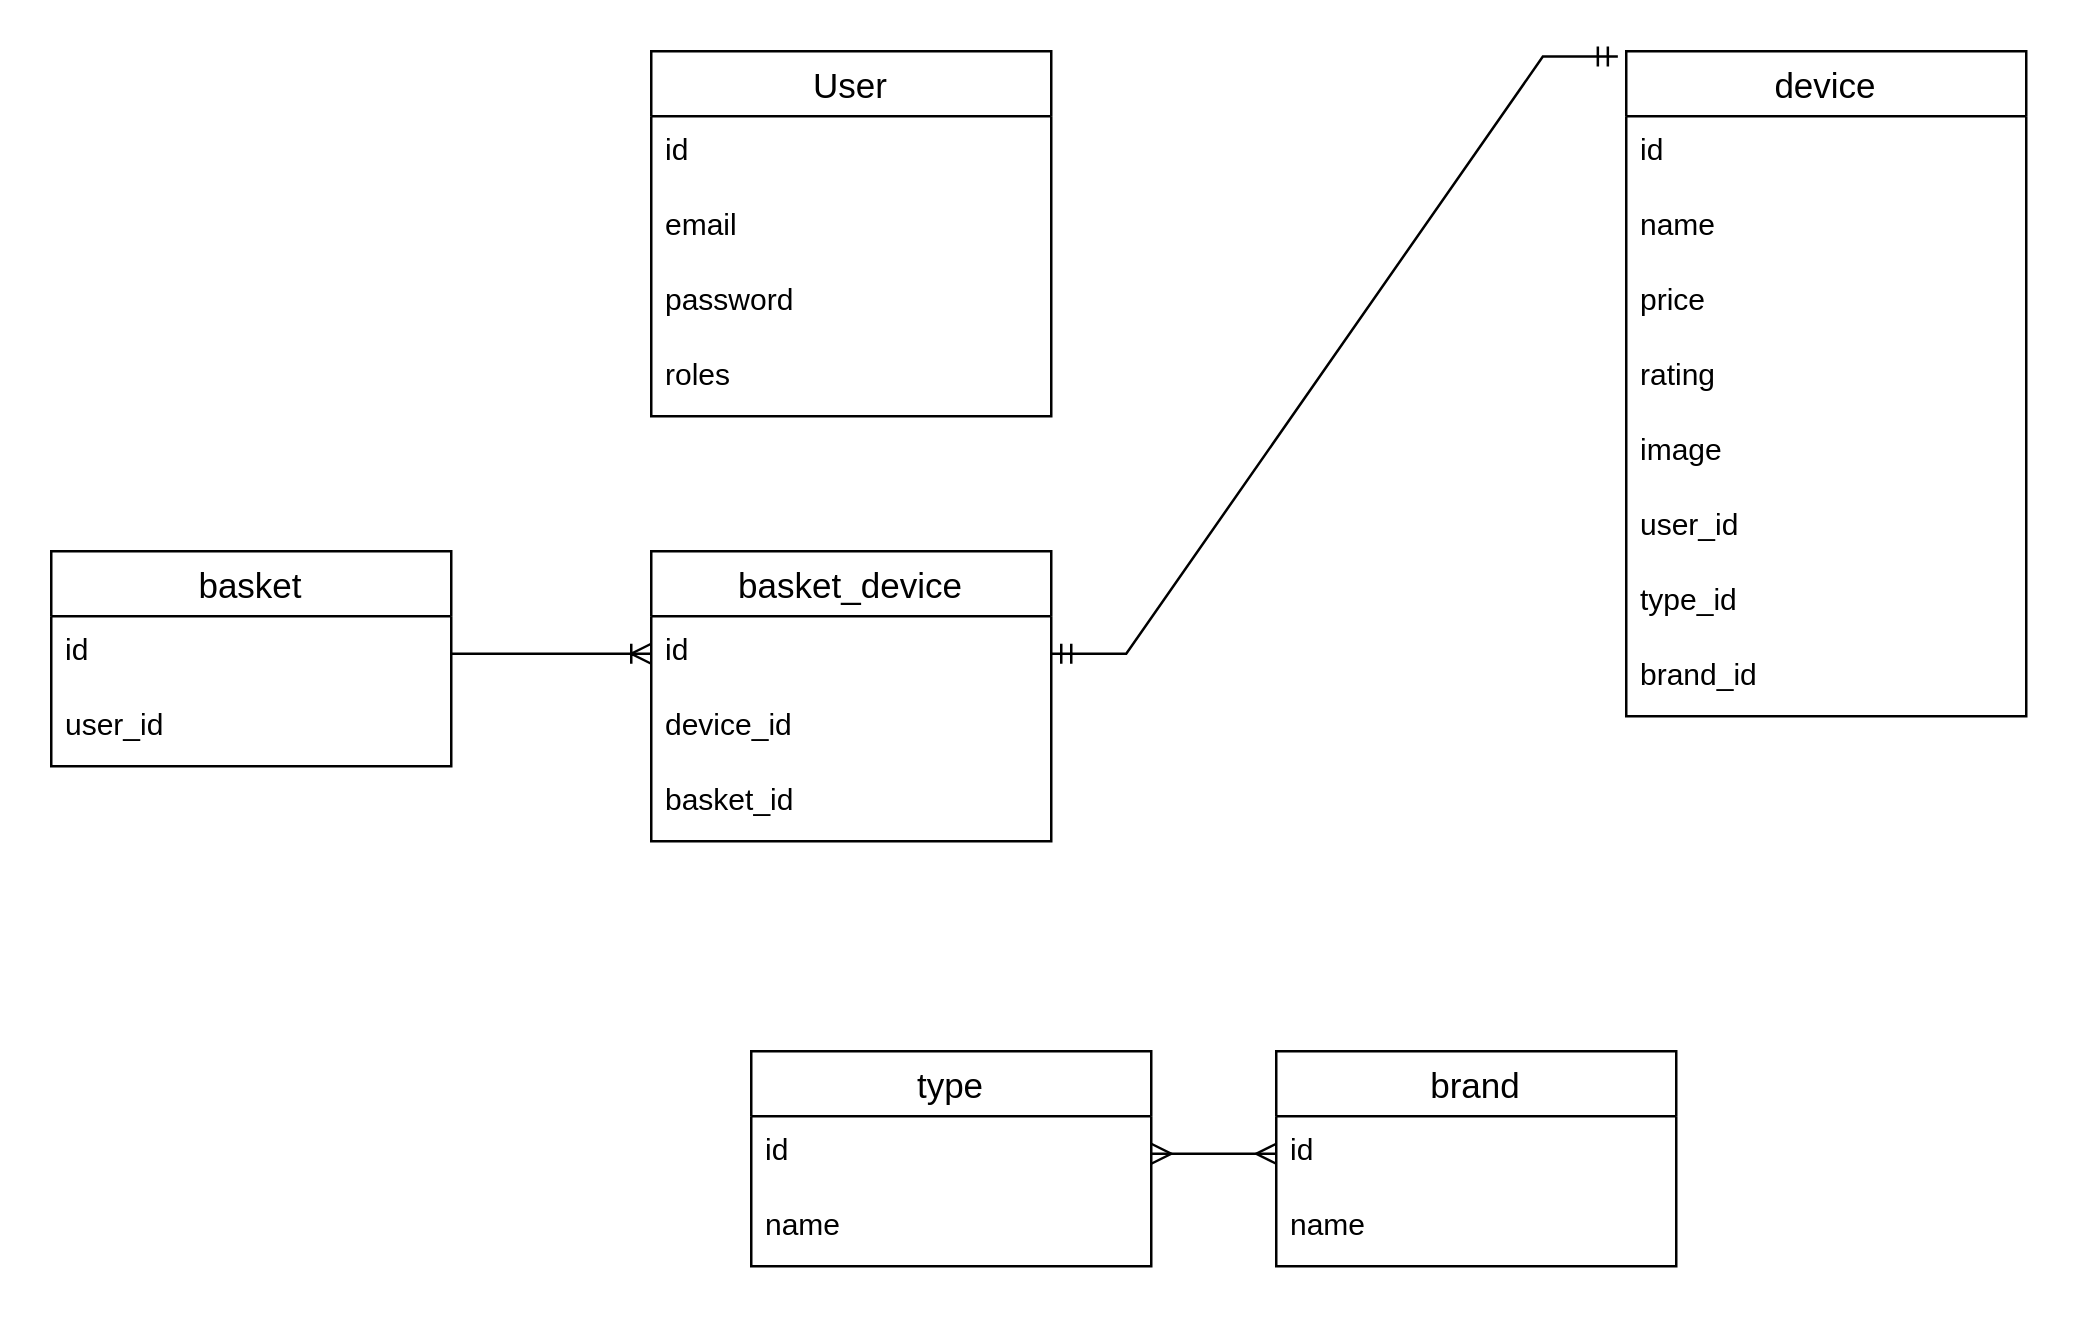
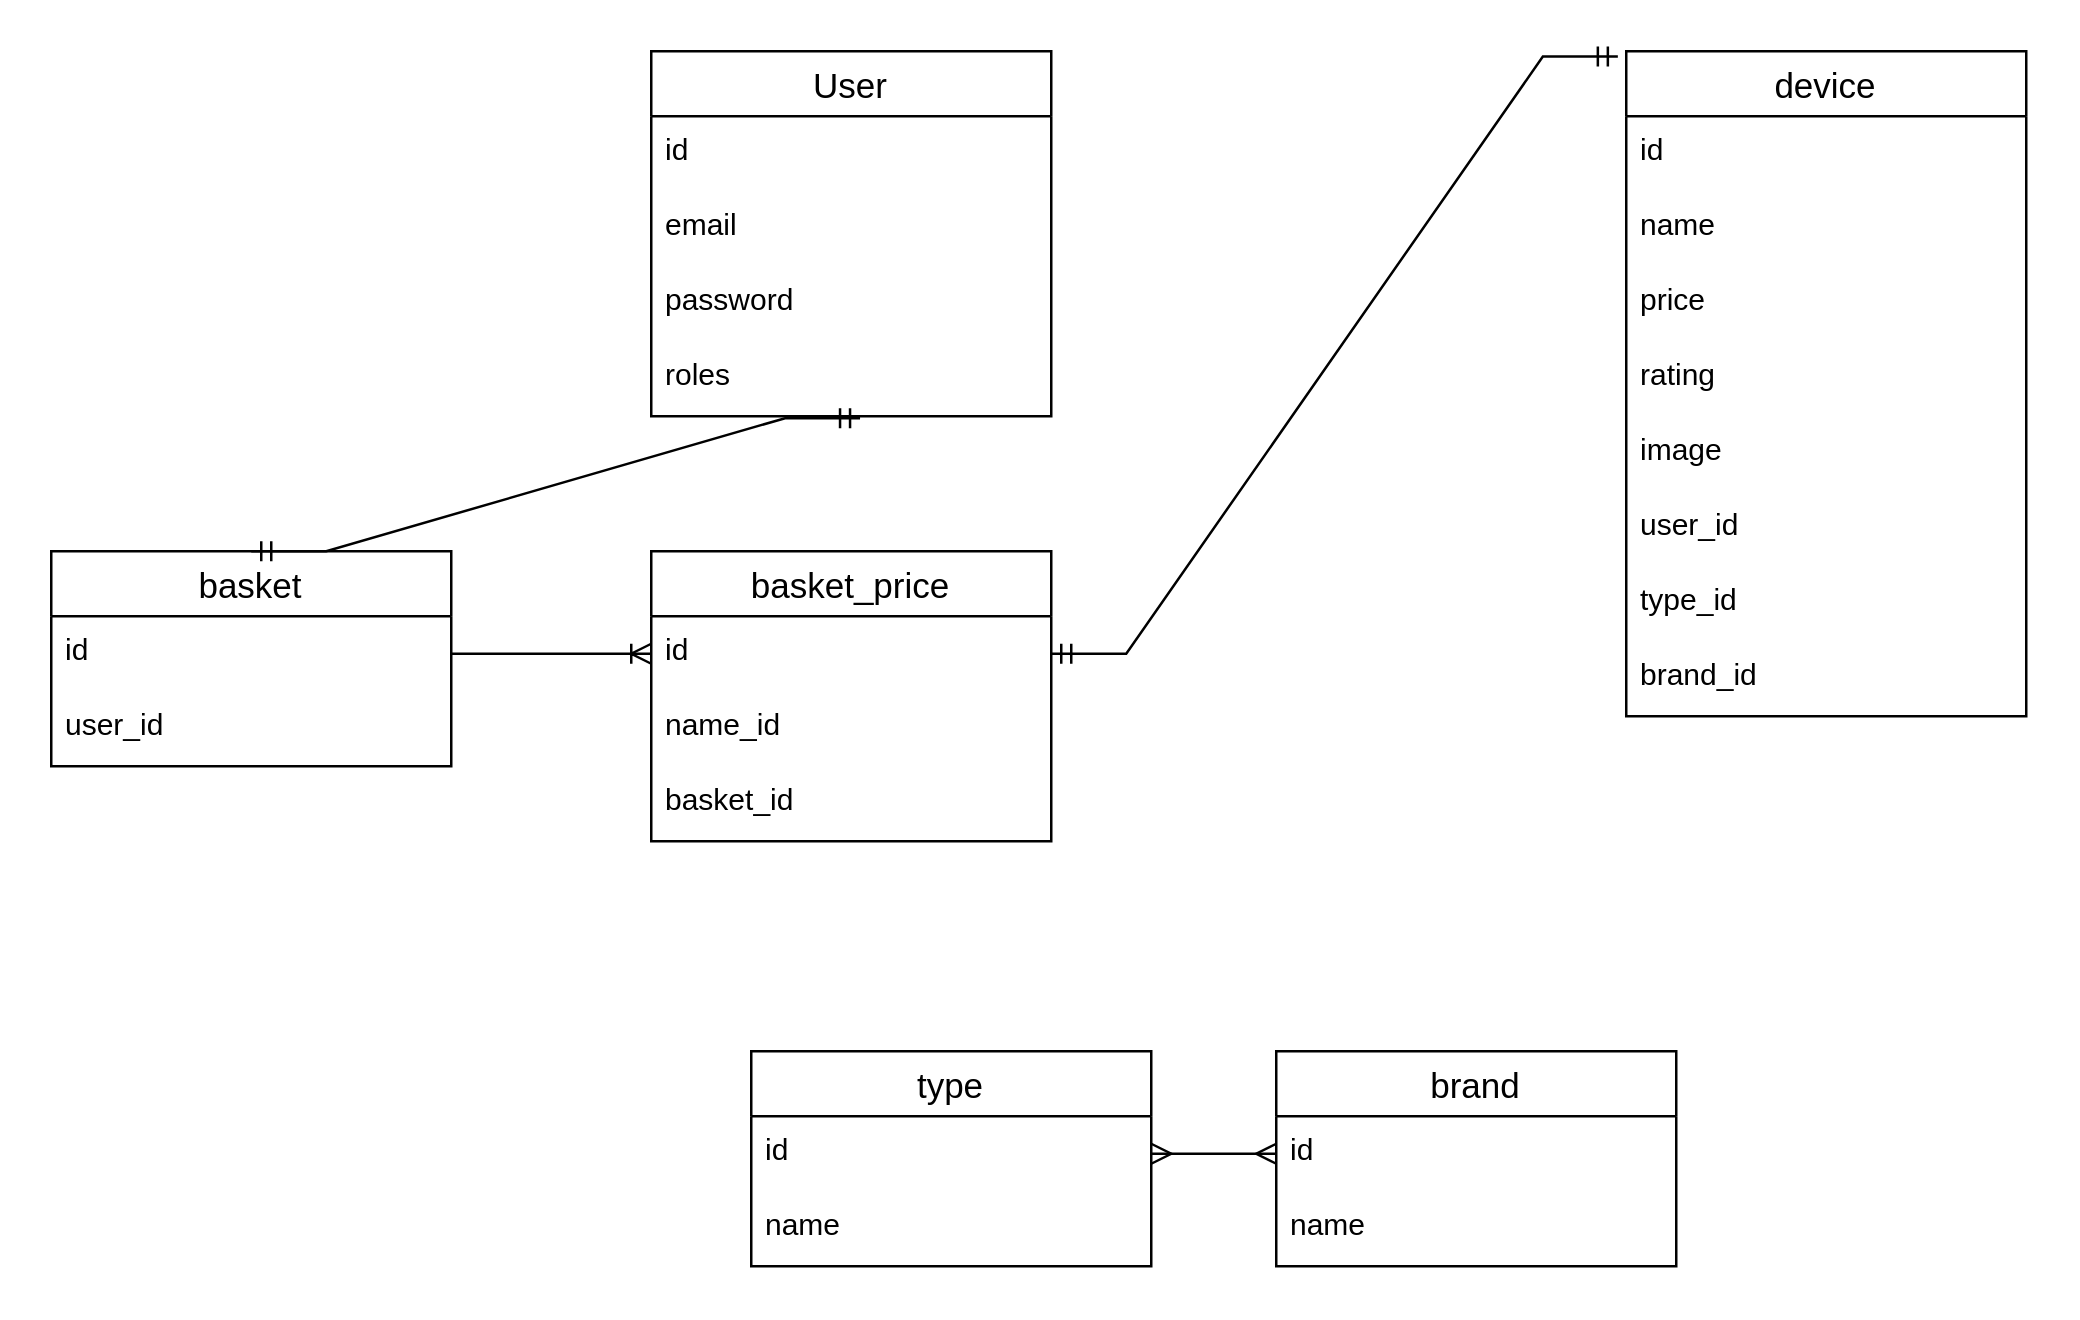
  <mxCell id="0" />
  <mxCell id="1" parent="0" />
  <mxCell id="2" value="User" style="swimlane;fontStyle=0;childLayout=stackLayout;horizontal=1;startSize=26;horizontalStack=0;resizeParent=1;resizeParentMax=0;resizeLast=0;collapsible=1;marginBottom=0;align=center;fontSize=14;" parent="1" vertex="1"><mxGeometry x="260" y="20" width="160" height="146" as="geometry" /></mxCell>
  <mxCell id="3" value="id" style="text;strokeColor=none;fillColor=none;spacingLeft=4;spacingRight=4;overflow=hidden;rotatable=0;points=[[0,0.5],[1,0.5]];portConstraint=eastwest;fontSize=12;" parent="2" vertex="1"><mxGeometry y="26" width="160" height="30" as="geometry" /></mxCell>
  <mxCell id="4" value="email" style="text;strokeColor=none;fillColor=none;spacingLeft=4;spacingRight=4;overflow=hidden;rotatable=0;points=[[0,0.5],[1,0.5]];portConstraint=eastwest;fontSize=12;" parent="2" vertex="1"><mxGeometry y="56" width="160" height="30" as="geometry" /></mxCell>
  <mxCell id="5" value="password" style="text;strokeColor=none;fillColor=none;spacingLeft=4;spacingRight=4;overflow=hidden;rotatable=0;points=[[0,0.5],[1,0.5]];portConstraint=eastwest;fontSize=12;" parent="2" vertex="1"><mxGeometry y="86" width="160" height="30" as="geometry" /></mxCell>
  <mxCell id="6" value="roles" style="text;strokeColor=none;fillColor=none;spacingLeft=4;spacingRight=4;overflow=hidden;rotatable=0;points=[[0,0.5],[1,0.5]];portConstraint=eastwest;fontSize=12;" parent="2" vertex="1"><mxGeometry y="116" width="160" height="30" as="geometry" /></mxCell>
  <mxCell id="7" value="basket" style="swimlane;fontStyle=0;childLayout=stackLayout;horizontal=1;startSize=26;horizontalStack=0;resizeParent=1;resizeParentMax=0;resizeLast=0;collapsible=1;marginBottom=0;align=center;fontSize=14;" parent="1" vertex="1"><mxGeometry x="20" y="220" width="160" height="86" as="geometry" /></mxCell>
  <mxCell id="8" value="id" style="text;strokeColor=none;fillColor=none;spacingLeft=4;spacingRight=4;overflow=hidden;rotatable=0;points=[[0,0.5],[1,0.5]];portConstraint=eastwest;fontSize=12;" parent="7" vertex="1"><mxGeometry y="26" width="160" height="30" as="geometry" /></mxCell>
  <mxCell id="9" value="user_id" style="text;strokeColor=none;fillColor=none;spacingLeft=4;spacingRight=4;overflow=hidden;rotatable=0;points=[[0,0.5],[1,0.5]];portConstraint=eastwest;fontSize=12;" parent="7" vertex="1"><mxGeometry y="56" width="160" height="30" as="geometry" /></mxCell>
  <mxCell id="10" value="device" style="swimlane;fontStyle=0;childLayout=stackLayout;horizontal=1;startSize=26;horizontalStack=0;resizeParent=1;resizeParentMax=0;resizeLast=0;collapsible=1;marginBottom=0;align=center;fontSize=14;" parent="1" vertex="1"><mxGeometry x="650" y="20" width="160" height="266" as="geometry" /></mxCell>
  <mxCell id="11" value="id" style="text;strokeColor=none;fillColor=none;spacingLeft=4;spacingRight=4;overflow=hidden;rotatable=0;points=[[0,0.5],[1,0.5]];portConstraint=eastwest;fontSize=12;" parent="10" vertex="1"><mxGeometry y="26" width="160" height="30" as="geometry" /></mxCell>
  <mxCell id="12" value="name" style="text;strokeColor=none;fillColor=none;spacingLeft=4;spacingRight=4;overflow=hidden;rotatable=0;points=[[0,0.5],[1,0.5]];portConstraint=eastwest;fontSize=12;" parent="10" vertex="1"><mxGeometry y="56" width="160" height="30" as="geometry" /></mxCell>
  <mxCell id="13" value="price" style="text;strokeColor=none;fillColor=none;spacingLeft=4;spacingRight=4;overflow=hidden;rotatable=0;points=[[0,0.5],[1,0.5]];portConstraint=eastwest;fontSize=12;" parent="10" vertex="1"><mxGeometry y="86" width="160" height="30" as="geometry" /></mxCell>
  <mxCell id="14" value="rating" style="text;strokeColor=none;fillColor=none;spacingLeft=4;spacingRight=4;overflow=hidden;rotatable=0;points=[[0,0.5],[1,0.5]];portConstraint=eastwest;fontSize=12;" parent="10" vertex="1"><mxGeometry y="116" width="160" height="30" as="geometry" /></mxCell>
  <mxCell id="15" value="image" style="text;strokeColor=none;fillColor=none;spacingLeft=4;spacingRight=4;overflow=hidden;rotatable=0;points=[[0,0.5],[1,0.5]];portConstraint=eastwest;fontSize=12;" parent="10" vertex="1"><mxGeometry y="146" width="160" height="30" as="geometry" /></mxCell>
  <mxCell id="16" value="user_id" style="text;strokeColor=none;fillColor=none;spacingLeft=4;spacingRight=4;overflow=hidden;rotatable=0;points=[[0,0.5],[1,0.5]];portConstraint=eastwest;fontSize=12;" parent="10" vertex="1"><mxGeometry y="176" width="160" height="30" as="geometry" /></mxCell>
  <mxCell id="17" value="type_id" style="text;strokeColor=none;fillColor=none;spacingLeft=4;spacingRight=4;overflow=hidden;rotatable=0;points=[[0,0.5],[1,0.5]];portConstraint=eastwest;fontSize=12;" parent="10" vertex="1"><mxGeometry y="206" width="160" height="30" as="geometry" /></mxCell>
  <mxCell id="18" value="brand_id" style="text;strokeColor=none;fillColor=none;spacingLeft=4;spacingRight=4;overflow=hidden;rotatable=0;points=[[0,0.5],[1,0.5]];portConstraint=eastwest;fontSize=12;" parent="10" vertex="1"><mxGeometry y="236" width="160" height="30" as="geometry" /></mxCell>
  <mxCell id="19" value="type" style="swimlane;fontStyle=0;childLayout=stackLayout;horizontal=1;startSize=26;horizontalStack=0;resizeParent=1;resizeParentMax=0;resizeLast=0;collapsible=1;marginBottom=0;align=center;fontSize=14;" parent="1" vertex="1"><mxGeometry x="300" y="420" width="160" height="86" as="geometry" /></mxCell>
  <mxCell id="20" value="id" style="text;strokeColor=none;fillColor=none;spacingLeft=4;spacingRight=4;overflow=hidden;rotatable=0;points=[[0,0.5],[1,0.5]];portConstraint=eastwest;fontSize=12;" parent="19" vertex="1"><mxGeometry y="26" width="160" height="30" as="geometry" /></mxCell>
  <mxCell id="21" value="name" style="text;strokeColor=none;fillColor=none;spacingLeft=4;spacingRight=4;overflow=hidden;rotatable=0;points=[[0,0.5],[1,0.5]];portConstraint=eastwest;fontSize=12;" parent="19" vertex="1"><mxGeometry y="56" width="160" height="30" as="geometry" /></mxCell>
  <mxCell id="22" value="brand" style="swimlane;fontStyle=0;childLayout=stackLayout;horizontal=1;startSize=26;horizontalStack=0;resizeParent=1;resizeParentMax=0;resizeLast=0;collapsible=1;marginBottom=0;align=center;fontSize=14;" parent="1" vertex="1"><mxGeometry x="510" y="420" width="160" height="86" as="geometry" /></mxCell>
  <mxCell id="23" value="id" style="text;strokeColor=none;fillColor=none;spacingLeft=4;spacingRight=4;overflow=hidden;rotatable=0;points=[[0,0.5],[1,0.5]];portConstraint=eastwest;fontSize=12;" parent="22" vertex="1"><mxGeometry y="26" width="160" height="30" as="geometry" /></mxCell>
  <mxCell id="24" value="name" style="text;strokeColor=none;fillColor=none;spacingLeft=4;spacingRight=4;overflow=hidden;rotatable=0;points=[[0,0.5],[1,0.5]];portConstraint=eastwest;fontSize=12;" parent="22" vertex="1"><mxGeometry y="56" width="160" height="30" as="geometry" /></mxCell>
+ <mxCell id="25" value="" style="edgeStyle=entityRelationEdgeStyle;fontSize=12;html=1;endArrow=ERmandOne;startArrow=ERmandOne;rounded=0;entryX=0.5;entryY=0;entryDx=0;entryDy=0;exitX=0.522;exitY=1.026;exitDx=0;exitDy=0;exitPerimeter=0;" parent="1" source="6" target="7" edge="1"><mxGeometry width="100" height="100" relative="1" as="geometry"><mxPoint x="180" y="150" as="sourcePoint" /><mxPoint x="58" y="280" as="targetPoint" /></mxGeometry></mxCell>
  <mxCell id="26" value="" style="edgeStyle=entityRelationEdgeStyle;fontSize=12;html=1;endArrow=ERmany;startArrow=ERmany;rounded=0;exitX=1;exitY=0.5;exitDx=0;exitDy=0;entryX=0;entryY=0.5;entryDx=0;entryDy=0;" parent="1" source="20" target="23" edge="1"><mxGeometry width="100" height="100" relative="1" as="geometry"><mxPoint x="220" y="380" as="sourcePoint" /><mxPoint x="320" y="280" as="targetPoint" /></mxGeometry></mxCell>
- <mxCell id="27" value="basket_device" style="swimlane;fontStyle=0;childLayout=stackLayout;horizontal=1;startSize=26;horizontalStack=0;resizeParent=1;resizeParentMax=0;resizeLast=0;collapsible=1;marginBottom=0;align=center;fontSize=14;" parent="1" vertex="1"><mxGeometry x="260" y="220" width="160" height="116" as="geometry" /></mxCell>
+ <mxCell id="27" value="basket_price" style="swimlane;fontStyle=0;childLayout=stackLayout;horizontal=1;startSize=26;horizontalStack=0;resizeParent=1;resizeParentMax=0;resizeLast=0;collapsible=1;marginBottom=0;align=center;fontSize=14;" parent="1" vertex="1"><mxGeometry x="260" y="220" width="160" height="116" as="geometry" /></mxCell>
  <mxCell id="28" value="id" style="text;strokeColor=none;fillColor=none;spacingLeft=4;spacingRight=4;overflow=hidden;rotatable=0;points=[[0,0.5],[1,0.5]];portConstraint=eastwest;fontSize=12;" parent="27" vertex="1"><mxGeometry y="26" width="160" height="30" as="geometry" /></mxCell>
- <mxCell id="29" value="device_id" style="text;strokeColor=none;fillColor=none;spacingLeft=4;spacingRight=4;overflow=hidden;rotatable=0;points=[[0,0.5],[1,0.5]];portConstraint=eastwest;fontSize=12;" parent="27" vertex="1"><mxGeometry y="56" width="160" height="30" as="geometry" /></mxCell>
+ <mxCell id="29" value="name_id" style="text;strokeColor=none;fillColor=none;spacingLeft=4;spacingRight=4;overflow=hidden;rotatable=0;points=[[0,0.5],[1,0.5]];portConstraint=eastwest;fontSize=12;" parent="27" vertex="1"><mxGeometry y="56" width="160" height="30" as="geometry" /></mxCell>
  <mxCell id="30" value="basket_id" style="text;strokeColor=none;fillColor=none;spacingLeft=4;spacingRight=4;overflow=hidden;rotatable=0;points=[[0,0.5],[1,0.5]];portConstraint=eastwest;fontSize=12;" parent="27" vertex="1"><mxGeometry y="86" width="160" height="30" as="geometry" /></mxCell>
  <mxCell id="31" value="" style="edgeStyle=entityRelationEdgeStyle;fontSize=12;html=1;endArrow=ERoneToMany;rounded=0;exitX=1;exitY=0.5;exitDx=0;exitDy=0;" parent="1" source="8" target="28" edge="1"><mxGeometry width="100" height="100" relative="1" as="geometry"><mxPoint x="230" y="420" as="sourcePoint" /><mxPoint x="330" y="320" as="targetPoint" /></mxGeometry></mxCell>
  <mxCell id="32" value="" style="edgeStyle=entityRelationEdgeStyle;fontSize=12;html=1;endArrow=ERmandOne;startArrow=ERmandOne;rounded=0;exitX=1;exitY=0.5;exitDx=0;exitDy=0;entryX=-0.021;entryY=0.008;entryDx=0;entryDy=0;entryPerimeter=0;" parent="1" source="28" target="10" edge="1"><mxGeometry width="100" height="100" relative="1" as="geometry"><mxPoint x="260" y="177.5" as="sourcePoint" /><mxPoint x="350" y="168.5" as="targetPoint" /></mxGeometry></mxCell>
